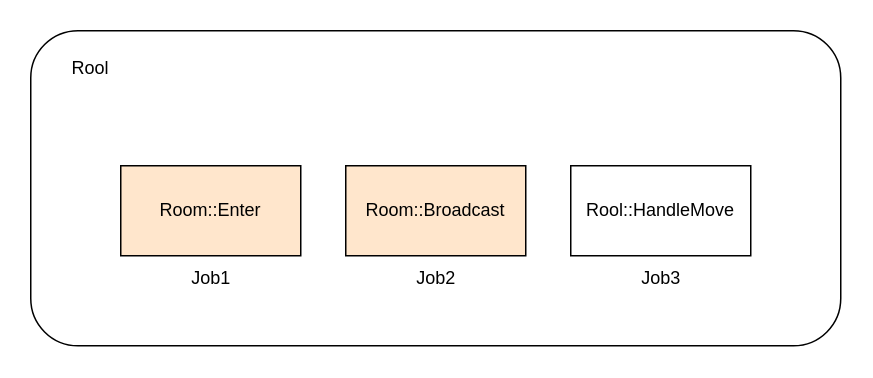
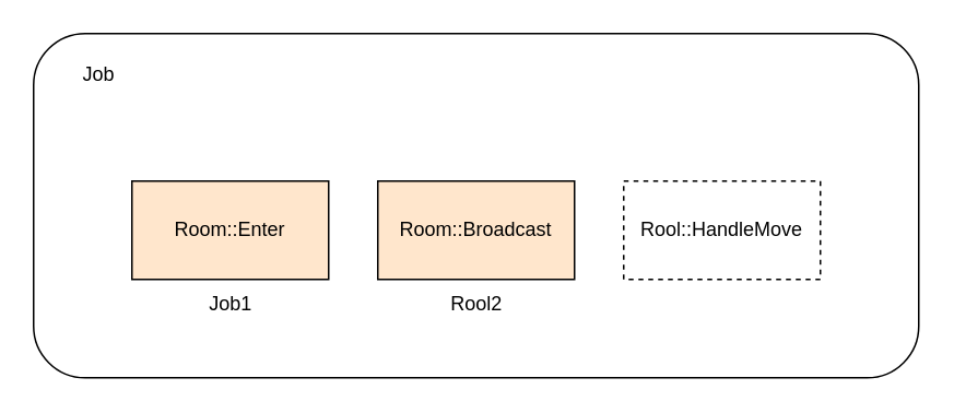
  <mxCell id="0" />
  <mxCell id="1" parent="0" />
  <mxCell id="2" value="" style="rounded=1;whiteSpace=wrap;html=1;" parent="1" vertex="1"><mxGeometry x="20" y="20" width="540" height="210" as="geometry" /></mxCell>
  <mxCell id="3" value="Room::Enter" style="rounded=0;whiteSpace=wrap;html=1;fillColor=#ffe6cc;" parent="1" vertex="1"><mxGeometry x="80" y="110" width="120" height="60" as="geometry" /></mxCell>
  <mxCell id="4" value="Room::Broadcast" style="rounded=0;whiteSpace=wrap;html=1;fillColor=#ffe6cc;" parent="1" vertex="1"><mxGeometry x="230" y="110" width="120" height="60" as="geometry" /></mxCell>
- <mxCell id="5" value="Rool" style="text;html=1;align=center;verticalAlign=middle;whiteSpace=wrap;rounded=0;" parent="1" vertex="1"><mxGeometry x="30" y="30" width="60" height="30" as="geometry" /></mxCell>
- <mxCell id="6" value="Rool::HandleMove" style="rounded=0;whiteSpace=wrap;html=1;" parent="1" vertex="1"><mxGeometry x="380" y="110" width="120" height="60" as="geometry" /></mxCell>
+ <mxCell id="5" value="Job" style="text;html=1;align=center;verticalAlign=middle;whiteSpace=wrap;rounded=0;" parent="1" vertex="1"><mxGeometry x="30" y="30" width="60" height="30" as="geometry" /></mxCell>
+ <mxCell id="6" value="Rool::HandleMove" style="rounded=0;whiteSpace=wrap;html=1;dashed=1;" parent="1" vertex="1"><mxGeometry x="380" y="110" width="120" height="60" as="geometry" /></mxCell>
  <mxCell id="7" value="Job1" style="text;html=1;align=center;verticalAlign=middle;resizable=0;points=[];autosize=1;strokeColor=none;fillColor=none;" parent="1" vertex="1"><mxGeometry x="115" y="170" width="50" height="30" as="geometry" /></mxCell>
- <mxCell id="8" value="Job2" style="text;html=1;align=center;verticalAlign=middle;resizable=0;points=[];autosize=1;strokeColor=none;fillColor=none;" parent="1" vertex="1"><mxGeometry x="265" y="170" width="50" height="30" as="geometry" /></mxCell>
- <mxCell id="9" value="Job3" style="text;html=1;align=center;verticalAlign=middle;resizable=0;points=[];autosize=1;strokeColor=none;fillColor=none;" parent="1" vertex="1"><mxGeometry x="415" y="170" width="50" height="30" as="geometry" /></mxCell>
+ <mxCell id="8" value="Rool2" style="text;html=1;align=center;verticalAlign=middle;resizable=0;points=[];autosize=1;strokeColor=none;fillColor=none;" parent="1" vertex="1"><mxGeometry x="265" y="170" width="50" height="30" as="geometry" /></mxCell>
